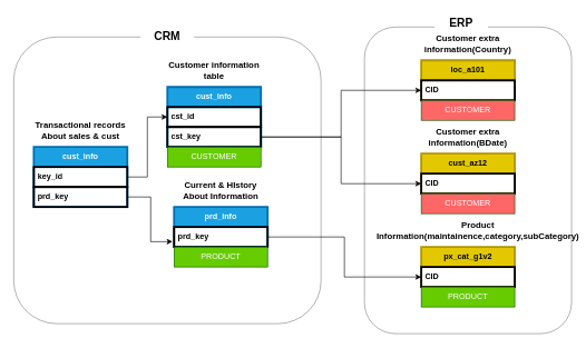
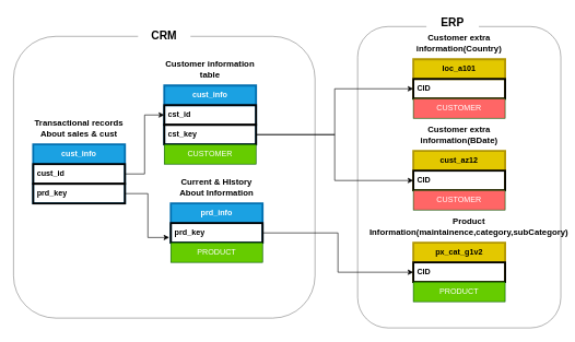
  <mxCell id="0" />
  <mxCell id="1" parent="0" />
  <mxCell id="2" value="cust_info" style="swimlane;fontStyle=1;childLayout=stackLayout;horizontal=1;startSize=30;horizontalStack=0;resizeParent=1;resizeParentMax=0;resizeLast=0;collapsible=1;marginBottom=0;whiteSpace=wrap;html=1;strokeColor=#006EAF;strokeWidth=3;fillColor=#1ba1e2;fontColor=#ffffff;" parent="1" vertex="1"><mxGeometry x="250" y="130" width="140" height="90" as="geometry" /></mxCell>
  <mxCell id="3" value="cst_id" style="text;align=left;verticalAlign=middle;spacingLeft=4;spacingRight=4;overflow=hidden;points=[[0,0.5],[1,0.5]];portConstraint=eastwest;rotatable=0;whiteSpace=wrap;html=1;strokeColor=default;strokeWidth=3;fontStyle=1" parent="2" vertex="1"><mxGeometry y="30" width="140" height="30" as="geometry" /></mxCell>
  <mxCell id="4" value="cst_key" style="text;align=left;verticalAlign=middle;spacingLeft=4;spacingRight=4;overflow=hidden;points=[[0,0.5],[1,0.5]];portConstraint=eastwest;rotatable=0;whiteSpace=wrap;html=1;strokeColor=default;strokeWidth=3;fontStyle=1" parent="2" vertex="1"><mxGeometry y="60" width="140" height="30" as="geometry" /></mxCell>
  <mxCell id="5" value="&lt;b&gt;&lt;font style=&quot;font-size: 13px;&quot;&gt;Customer information table&lt;/font&gt;&lt;/b&gt;" style="text;html=1;align=center;verticalAlign=middle;whiteSpace=wrap;rounded=0;" parent="1" vertex="1"><mxGeometry x="250" y="90" width="140" height="30" as="geometry" /></mxCell>
  <mxCell id="6" value="prd_info" style="swimlane;fontStyle=1;childLayout=stackLayout;horizontal=1;startSize=30;horizontalStack=0;resizeParent=1;resizeParentMax=0;resizeLast=0;collapsible=1;marginBottom=0;whiteSpace=wrap;html=1;strokeColor=#006EAF;strokeWidth=3;fillColor=#1ba1e2;fontColor=#ffffff;" parent="1" vertex="1"><mxGeometry x="260" y="310" width="140" height="60" as="geometry" /></mxCell>
  <mxCell id="7" value="prd_key" style="text;align=left;verticalAlign=middle;spacingLeft=4;spacingRight=4;overflow=hidden;points=[[0,0.5],[1,0.5]];portConstraint=eastwest;rotatable=0;whiteSpace=wrap;html=1;strokeColor=default;strokeWidth=3;fontStyle=1" parent="6" vertex="1"><mxGeometry y="30" width="140" height="30" as="geometry" /></mxCell>
  <mxCell id="8" value="&lt;span style=&quot;font-size: 13px;&quot;&gt;&lt;b&gt;Current &amp;amp; HIstory About Information&lt;/b&gt;&lt;/span&gt;" style="text;html=1;align=center;verticalAlign=middle;whiteSpace=wrap;rounded=0;" parent="1" vertex="1"><mxGeometry x="260" y="270" width="140" height="30" as="geometry" /></mxCell>
  <mxCell id="9" value="cust_info" style="swimlane;fontStyle=1;childLayout=stackLayout;horizontal=1;startSize=30;horizontalStack=0;resizeParent=1;resizeParentMax=0;resizeLast=0;collapsible=1;marginBottom=0;whiteSpace=wrap;html=1;strokeColor=#006EAF;strokeWidth=3;fillColor=#1ba1e2;fontColor=#ffffff;" parent="1" vertex="1"><mxGeometry x="50" y="220" width="140" height="90" as="geometry" /></mxCell>
- <mxCell id="10" value="key_id" style="text;align=left;verticalAlign=middle;spacingLeft=4;spacingRight=4;overflow=hidden;points=[[0,0.5],[1,0.5]];portConstraint=eastwest;rotatable=0;whiteSpace=wrap;html=1;strokeColor=default;strokeWidth=3;fontStyle=1" parent="9" vertex="1"><mxGeometry y="30" width="140" height="30" as="geometry" /></mxCell>
+ <mxCell id="10" value="cust_id" style="text;align=left;verticalAlign=middle;spacingLeft=4;spacingRight=4;overflow=hidden;points=[[0,0.5],[1,0.5]];portConstraint=eastwest;rotatable=0;whiteSpace=wrap;html=1;strokeColor=default;strokeWidth=3;fontStyle=1" parent="9" vertex="1"><mxGeometry y="30" width="140" height="30" as="geometry" /></mxCell>
  <mxCell id="11" value="prd_key" style="text;align=left;verticalAlign=middle;spacingLeft=4;spacingRight=4;overflow=hidden;points=[[0,0.5],[1,0.5]];portConstraint=eastwest;rotatable=0;whiteSpace=wrap;html=1;strokeColor=default;strokeWidth=3;fontStyle=1" parent="9" vertex="1"><mxGeometry y="60" width="140" height="30" as="geometry" /></mxCell>
  <mxCell id="12" value="&lt;b&gt;&lt;font style=&quot;font-size: 13px;&quot;&gt;Transactional records About sales &amp;amp; cust&lt;/font&gt;&lt;/b&gt;" style="text;html=1;align=center;verticalAlign=middle;whiteSpace=wrap;rounded=0;" parent="1" vertex="1"><mxGeometry x="50" y="180" width="140" height="30" as="geometry" /></mxCell>
  <mxCell id="13" style="edgeStyle=orthogonalEdgeStyle;rounded=0;orthogonalLoop=1;jettySize=auto;html=1;entryX=0;entryY=0.5;entryDx=0;entryDy=0;" parent="1" source="10" target="3" edge="1"><mxGeometry relative="1" as="geometry" /></mxCell>
  <mxCell id="14" style="edgeStyle=orthogonalEdgeStyle;rounded=0;orthogonalLoop=1;jettySize=auto;html=1;entryX=-0.017;entryY=0.733;entryDx=0;entryDy=0;entryPerimeter=0;" parent="1" source="11" target="7" edge="1"><mxGeometry relative="1" as="geometry" /></mxCell>
  <mxCell id="15" value="&lt;b&gt;&lt;font style=&quot;font-size: 13px;&quot;&gt;Customer extra information(BDate)&lt;/font&gt;&lt;/b&gt;" style="text;html=1;align=center;verticalAlign=middle;whiteSpace=wrap;rounded=0;" parent="1" vertex="1"><mxGeometry x="630" y="190" width="140" height="30" as="geometry" /></mxCell>
  <mxCell id="16" value="cust_az12" style="swimlane;fontStyle=1;childLayout=stackLayout;horizontal=1;startSize=30;horizontalStack=0;resizeParent=1;resizeParentMax=0;resizeLast=0;collapsible=1;marginBottom=0;whiteSpace=wrap;html=1;strokeColor=#B09500;strokeWidth=3;fillColor=#e3c800;fontColor=#000000;" parent="1" vertex="1"><mxGeometry x="630" y="230" width="140" height="60" as="geometry" /></mxCell>
  <mxCell id="17" value="CID" style="text;align=left;verticalAlign=middle;spacingLeft=4;spacingRight=4;overflow=hidden;points=[[0,0.5],[1,0.5]];portConstraint=eastwest;rotatable=0;whiteSpace=wrap;html=1;strokeColor=default;strokeWidth=3;fontStyle=1" parent="16" vertex="1"><mxGeometry y="30" width="140" height="30" as="geometry" /></mxCell>
  <mxCell id="18" style="edgeStyle=orthogonalEdgeStyle;rounded=0;orthogonalLoop=1;jettySize=auto;html=1;" parent="1" source="4" target="17" edge="1"><mxGeometry relative="1" as="geometry" /></mxCell>
  <mxCell id="19" value="&lt;b&gt;&lt;font style=&quot;font-size: 13px;&quot;&gt;Customer extra information(Country)&lt;/font&gt;&lt;/b&gt;" style="text;html=1;align=center;verticalAlign=middle;whiteSpace=wrap;rounded=0;" parent="1" vertex="1"><mxGeometry x="630" y="50" width="140" height="30" as="geometry" /></mxCell>
  <mxCell id="20" value="loc_a101" style="swimlane;fontStyle=1;childLayout=stackLayout;horizontal=1;startSize=30;horizontalStack=0;resizeParent=1;resizeParentMax=0;resizeLast=0;collapsible=1;marginBottom=0;whiteSpace=wrap;html=1;strokeColor=#B09500;strokeWidth=3;fillColor=#e3c800;fontColor=#000000;" parent="1" vertex="1"><mxGeometry x="630" y="90" width="140" height="60" as="geometry" /></mxCell>
  <mxCell id="21" value="CID" style="text;align=left;verticalAlign=middle;spacingLeft=4;spacingRight=4;overflow=hidden;points=[[0,0.5],[1,0.5]];portConstraint=eastwest;rotatable=0;whiteSpace=wrap;html=1;strokeColor=default;strokeWidth=3;fontStyle=1" parent="20" vertex="1"><mxGeometry y="30" width="140" height="30" as="geometry" /></mxCell>
  <mxCell id="22" style="edgeStyle=orthogonalEdgeStyle;rounded=0;orthogonalLoop=1;jettySize=auto;html=1;entryX=0;entryY=0.5;entryDx=0;entryDy=0;" parent="1" source="4" target="21" edge="1"><mxGeometry relative="1" as="geometry"><mxPoint x="620" y="235" as="targetPoint" /></mxGeometry></mxCell>
  <mxCell id="23" value="px_cat_g1v2" style="swimlane;fontStyle=1;childLayout=stackLayout;horizontal=1;startSize=30;horizontalStack=0;resizeParent=1;resizeParentMax=0;resizeLast=0;collapsible=1;marginBottom=0;whiteSpace=wrap;html=1;strokeColor=#B09500;strokeWidth=3;fillColor=#e3c800;fontColor=#000000;" parent="1" vertex="1"><mxGeometry x="630" y="370" width="140" height="60" as="geometry" /></mxCell>
  <mxCell id="24" value="CID" style="text;align=left;verticalAlign=middle;spacingLeft=4;spacingRight=4;overflow=hidden;points=[[0,0.5],[1,0.5]];portConstraint=eastwest;rotatable=0;whiteSpace=wrap;html=1;strokeColor=default;strokeWidth=3;fontStyle=1" parent="23" vertex="1"><mxGeometry y="30" width="140" height="30" as="geometry" /></mxCell>
  <mxCell id="25" value="&lt;b&gt;&lt;font style=&quot;font-size: 13px;&quot;&gt;Product Information(maintainence,category,subCategory)&lt;/font&gt;&lt;/b&gt;" style="text;html=1;align=center;verticalAlign=middle;whiteSpace=wrap;rounded=0;" parent="1" vertex="1"><mxGeometry x="590" y="330" width="250" height="30" as="geometry" /></mxCell>
  <mxCell id="26" style="edgeStyle=orthogonalEdgeStyle;rounded=0;orthogonalLoop=1;jettySize=auto;html=1;" parent="1" source="7" target="24" edge="1"><mxGeometry relative="1" as="geometry" /></mxCell>
  <mxCell id="27" value="" style="rounded=1;whiteSpace=wrap;html=1;opacity=50;strokeColor=default;fillColor=none;" parent="1" vertex="1"><mxGeometry x="20" y="55" width="460" height="430" as="geometry" /></mxCell>
  <mxCell id="28" value="" style="rounded=1;whiteSpace=wrap;html=1;opacity=50;fillColor=none;" parent="1" vertex="1"><mxGeometry x="545" y="40" width="310" height="460" as="geometry" /></mxCell>
  <mxCell id="29" value="CRM" style="text;html=1;align=center;verticalAlign=middle;whiteSpace=wrap;rounded=0;fillColor=default;fontStyle=1;fontSize=17;" parent="1" vertex="1"><mxGeometry x="210" y="40" width="80" height="30" as="geometry" /></mxCell>
  <mxCell id="30" value="ERP" style="text;html=1;align=center;verticalAlign=middle;whiteSpace=wrap;rounded=0;fillColor=default;fontStyle=1;fontSize=17;" parent="1" vertex="1"><mxGeometry x="650" y="20" width="80" height="30" as="geometry" /></mxCell>
  <mxCell id="31" value="PRODUCT" style="text;html=1;align=center;verticalAlign=middle;whiteSpace=wrap;rounded=0;fillColor=#66CC00;fontColor=#ffffff;strokeColor=#005700;" parent="1" vertex="1"><mxGeometry x="260" y="370" width="140" height="30" as="geometry" /></mxCell>
  <mxCell id="32" value="PRODUCT" style="text;html=1;align=center;verticalAlign=middle;whiteSpace=wrap;rounded=0;fillColor=#66CC00;fontColor=#ffffff;strokeColor=#005700;" parent="1" vertex="1"><mxGeometry x="630" y="430" width="140" height="30" as="geometry" /></mxCell>
  <mxCell id="33" value="CUSTOMER" style="text;html=1;align=center;verticalAlign=middle;whiteSpace=wrap;rounded=0;fillColor=light-dark(#66CC00,#FF6666);fontColor=#ffffff;strokeColor=#005700;" parent="1" vertex="1"><mxGeometry x="250" y="220" width="140" height="30" as="geometry" /></mxCell>
  <mxCell id="34" value="CUSTOMER" style="text;html=1;align=center;verticalAlign=middle;whiteSpace=wrap;rounded=0;fillColor=#FF6666;fontColor=#ffffff;strokeColor=#005700;" parent="1" vertex="1"><mxGeometry x="630" y="150" width="140" height="30" as="geometry" /></mxCell>
  <mxCell id="35" value="CUSTOMER" style="text;html=1;align=center;verticalAlign=middle;whiteSpace=wrap;rounded=0;fillColor=#FF6666;fontColor=#ffffff;strokeColor=#005700;" parent="1" vertex="1"><mxGeometry x="630" y="290" width="140" height="30" as="geometry" /></mxCell>
